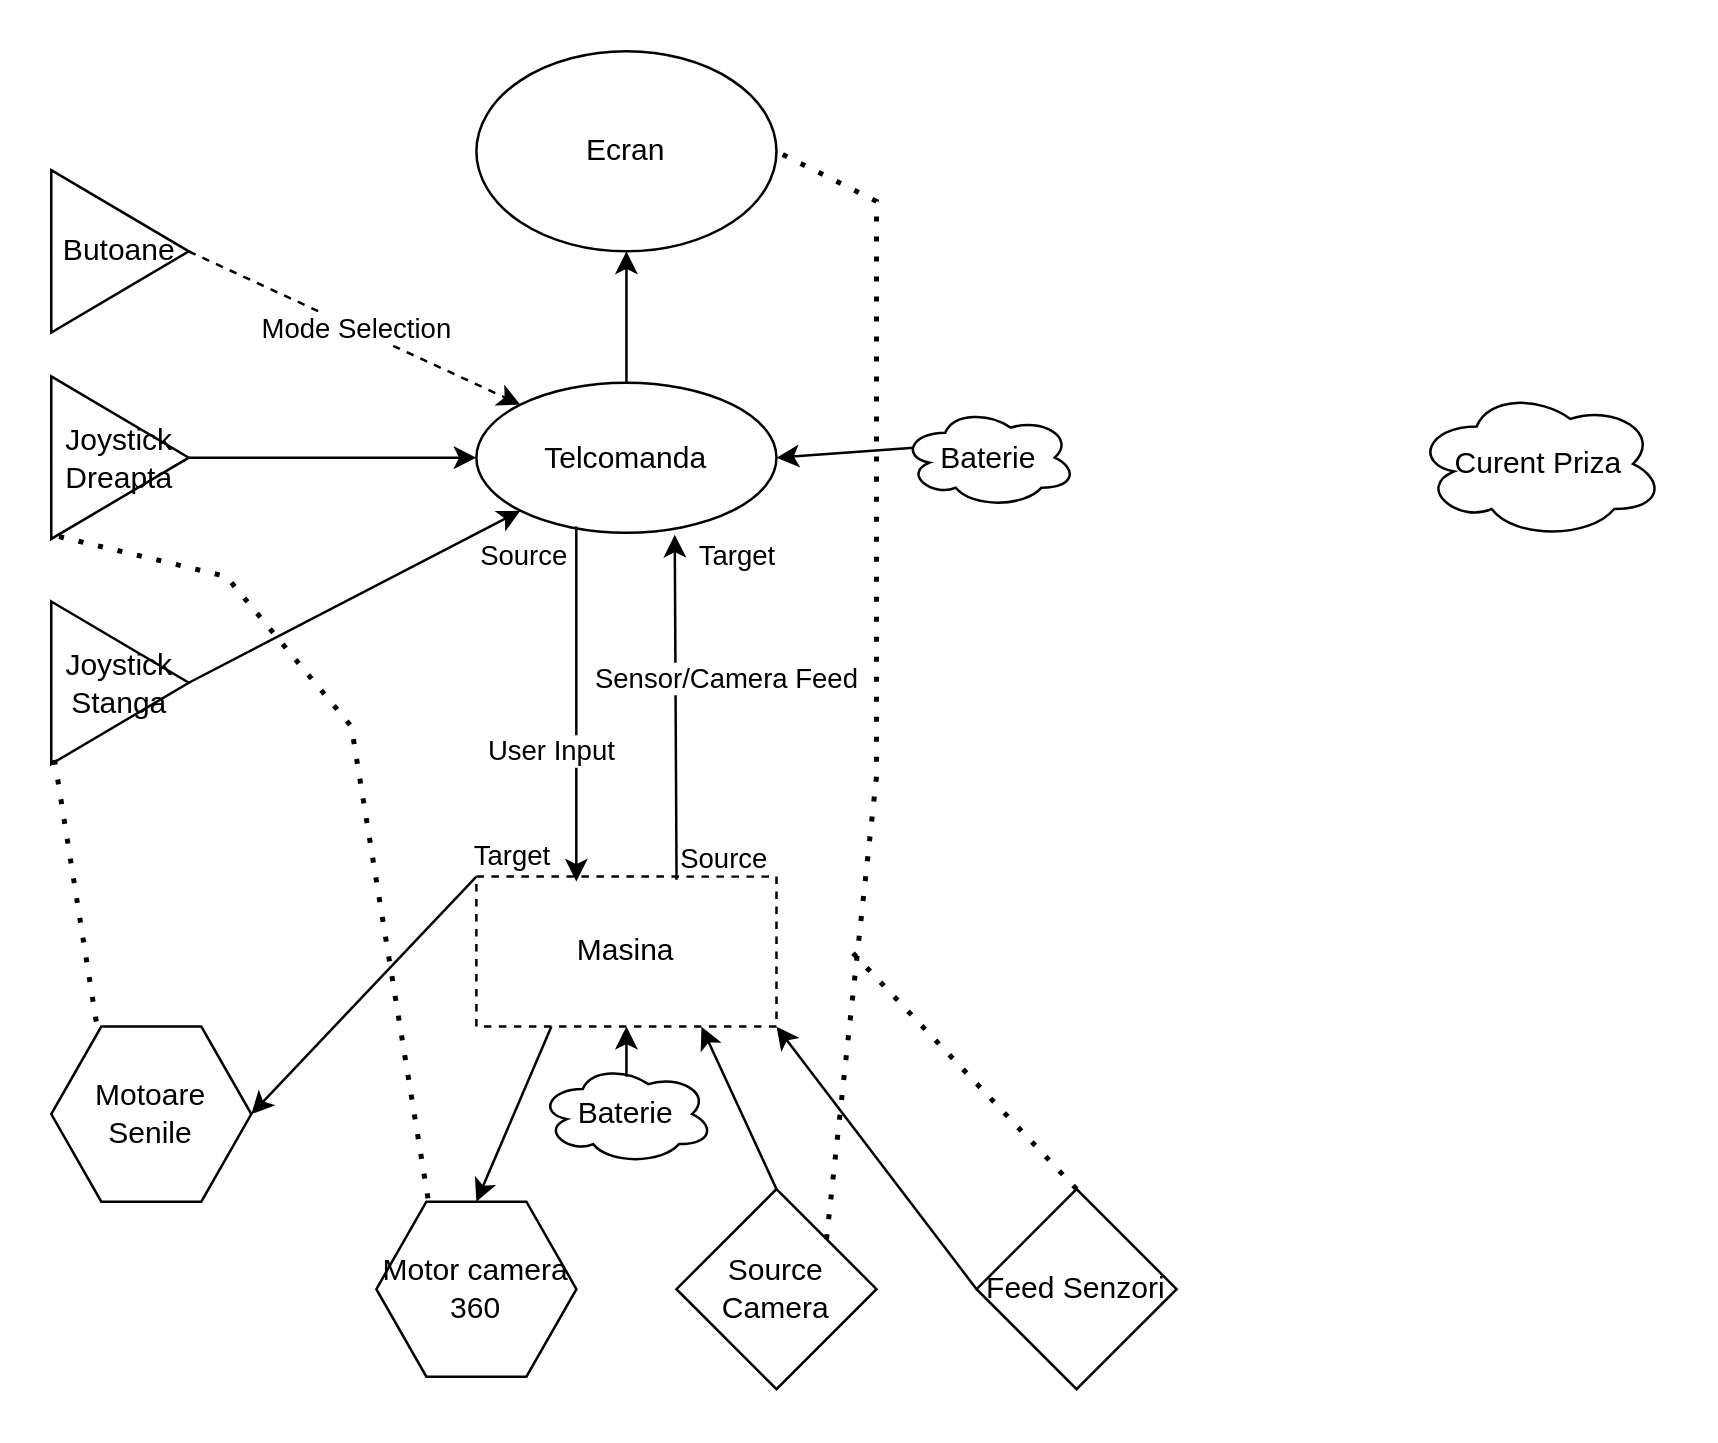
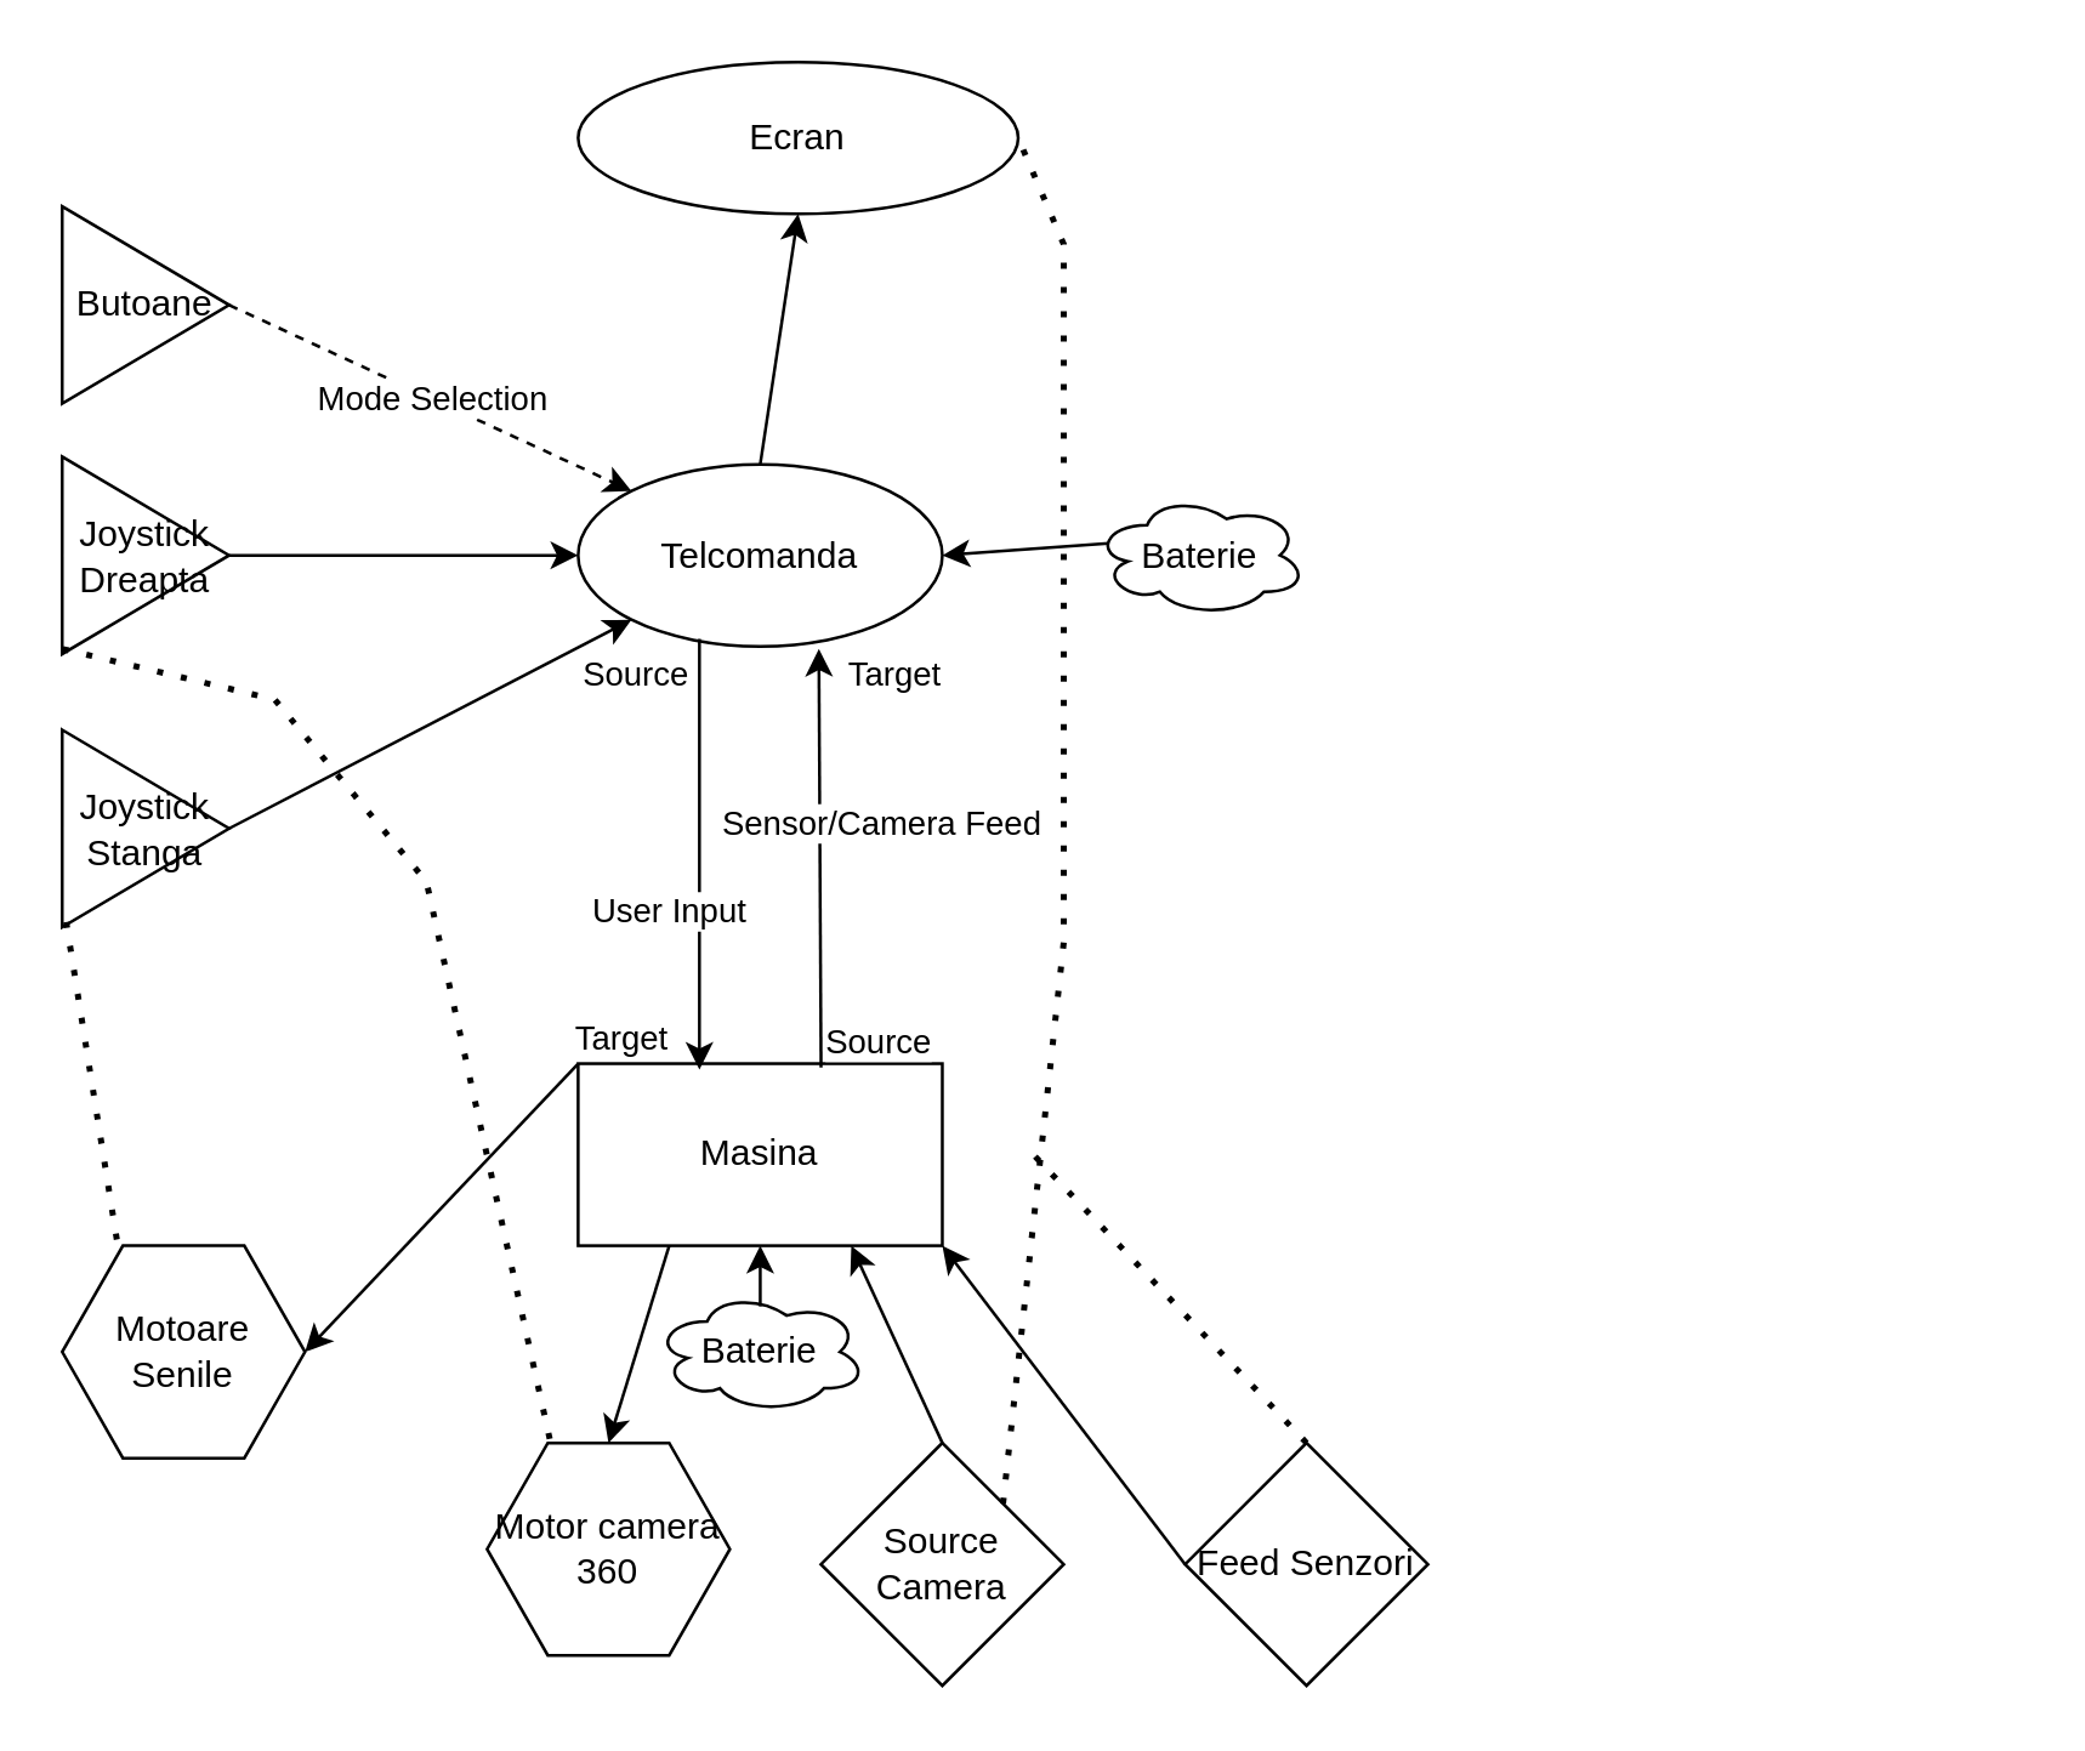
  <mxCell id="0" />
  <mxCell id="1" parent="0" />
  <mxCell id="2" value="Telcomanda" style="ellipse;whiteSpace=wrap;html=1;" vertex="1" parent="1"><mxGeometry x="190" y="152.5" width="120" height="60" as="geometry" /></mxCell>
  <mxCell id="3" value="Butoane" style="triangle;whiteSpace=wrap;html=1;rotation=0;" vertex="1" parent="1"><mxGeometry x="20" y="67.5" width="55" height="65" as="geometry" /></mxCell>
  <mxCell id="4" value="Joystick&lt;div&gt;Dreapta&lt;/div&gt;" style="triangle;whiteSpace=wrap;html=1;rotation=0;" vertex="1" parent="1"><mxGeometry x="20" y="150" width="55" height="65" as="geometry" /></mxCell>
  <mxCell id="5" value="Joystick&lt;div&gt;Stanga&lt;/div&gt;" style="triangle;whiteSpace=wrap;html=1;rotation=0;" vertex="1" parent="1"><mxGeometry x="20" y="240" width="55" height="65" as="geometry" /></mxCell>
- <mxCell id="6" value="Ecran" style="ellipse;whiteSpace=wrap;html=1;" vertex="1" parent="1"><mxGeometry x="190" y="20" width="120" height="80" as="geometry" /></mxCell>
+ <mxCell id="6" value="Ecran" style="ellipse;whiteSpace=wrap;html=1;" vertex="1" parent="1"><mxGeometry x="190" y="20" width="145" height="50" as="geometry" /></mxCell>
  <mxCell id="7" value="" style="endArrow=classic;html=1;rounded=0;exitX=1;exitY=0.5;exitDx=0;exitDy=0;entryX=0;entryY=0.5;entryDx=0;entryDy=0;" edge="1" parent="1" source="4" target="2"><mxGeometry width="50" height="50" relative="1" as="geometry"><mxPoint x="300" y="250" as="sourcePoint" /><mxPoint x="350" y="200" as="targetPoint" /></mxGeometry></mxCell>
  <mxCell id="8" value="" style="endArrow=classic;html=1;rounded=0;exitX=1;exitY=0.5;exitDx=0;exitDy=0;entryX=0;entryY=1;entryDx=0;entryDy=0;" edge="1" parent="1" source="5" target="2"><mxGeometry width="50" height="50" relative="1" as="geometry"><mxPoint x="300" y="250" as="sourcePoint" /><mxPoint x="350" y="200" as="targetPoint" /></mxGeometry></mxCell>
  <mxCell id="9" value="" style="endArrow=classic;html=1;rounded=0;entryX=0.5;entryY=1;entryDx=0;entryDy=0;exitX=0.5;exitY=0;exitDx=0;exitDy=0;" edge="1" parent="1" source="2" target="6"><mxGeometry width="50" height="50" relative="1" as="geometry"><mxPoint x="300" y="250" as="sourcePoint" /><mxPoint x="350" y="200" as="targetPoint" /></mxGeometry></mxCell>
- <mxCell id="10" value="Masina" style="rounded=0;whiteSpace=wrap;html=1;dashed=1;" vertex="1" parent="1"><mxGeometry x="190" y="350" width="120" height="60" as="geometry" /></mxCell>
+ <mxCell id="10" value="Masina" style="rounded=0;whiteSpace=wrap;html=1;" vertex="1" parent="1"><mxGeometry x="190" y="350" width="120" height="60" as="geometry" /></mxCell>
  <mxCell id="11" value="" style="endArrow=classic;html=1;rounded=0;exitX=0.333;exitY=0.958;exitDx=0;exitDy=0;exitPerimeter=0;entryX=0.333;entryY=0.033;entryDx=0;entryDy=0;entryPerimeter=0;" edge="1" parent="1" source="2" target="10"><mxGeometry relative="1" as="geometry"><mxPoint x="320" y="380" as="sourcePoint" /><mxPoint x="480" y="380" as="targetPoint" /></mxGeometry></mxCell>
  <mxCell id="12" value="User Input" style="edgeLabel;resizable=0;html=1;;align=center;verticalAlign=middle;" connectable="0" vertex="1" parent="11"><mxGeometry relative="1" as="geometry"><mxPoint x="-10" y="19" as="offset" /></mxGeometry></mxCell>
  <mxCell id="13" value="Source" style="edgeLabel;resizable=0;html=1;;align=left;verticalAlign=bottom;" connectable="0" vertex="1" parent="11"><mxGeometry x="-1" relative="1" as="geometry"><mxPoint x="-40" y="20" as="offset" /></mxGeometry></mxCell>
  <mxCell id="14" value="Target" style="edgeLabel;resizable=0;html=1;;align=right;verticalAlign=bottom;" connectable="0" vertex="1" parent="11"><mxGeometry x="1" relative="1" as="geometry"><mxPoint x="-10" y="-2" as="offset" /></mxGeometry></mxCell>
  <mxCell id="15" value="Motoare Senile" style="shape=hexagon;perimeter=hexagonPerimeter2;whiteSpace=wrap;html=1;fixedSize=1;" vertex="1" parent="1"><mxGeometry x="20" y="410" width="80" height="70" as="geometry" /></mxCell>
  <mxCell id="16" value="" style="endArrow=none;dashed=1;html=1;dashPattern=1 3;strokeWidth=2;rounded=0;entryX=0.024;entryY=0.974;entryDx=0;entryDy=0;entryPerimeter=0;exitX=0.225;exitY=-0.029;exitDx=0;exitDy=0;exitPerimeter=0;" edge="1" parent="1" source="15" target="5"><mxGeometry width="50" height="50" relative="1" as="geometry"><mxPoint x="340" y="420" as="sourcePoint" /><mxPoint x="390" y="370" as="targetPoint" /></mxGeometry></mxCell>
- <mxCell id="17" value="Motor camera&lt;div&gt;360&lt;/div&gt;" style="shape=hexagon;perimeter=hexagonPerimeter2;whiteSpace=wrap;html=1;fixedSize=1;" vertex="1" parent="1"><mxGeometry x="150" y="480" width="80" height="70" as="geometry" /></mxCell>
+ <mxCell id="17" value="Motor camera&lt;div&gt;360&lt;/div&gt;" style="shape=hexagon;perimeter=hexagonPerimeter2;whiteSpace=wrap;html=1;fixedSize=1;" vertex="1" parent="1"><mxGeometry x="160" y="475" width="80" height="70" as="geometry" /></mxCell>
  <mxCell id="18" value="" style="endArrow=none;dashed=1;html=1;dashPattern=1 3;strokeWidth=2;rounded=0;entryX=0;entryY=0.974;entryDx=0;entryDy=0;entryPerimeter=0;exitX=0.258;exitY=-0.019;exitDx=0;exitDy=0;exitPerimeter=0;" edge="1" parent="1" source="17" target="4"><mxGeometry width="50" height="50" relative="1" as="geometry"><mxPoint x="340" y="420" as="sourcePoint" /><mxPoint x="390" y="370" as="targetPoint" /><Array as="points"><mxPoint x="140" y="290" /><mxPoint x="90" y="230" /></Array></mxGeometry></mxCell>
  <mxCell id="19" value="" style="endArrow=classic;html=1;rounded=0;exitX=1;exitY=0.5;exitDx=0;exitDy=0;entryX=0;entryY=0;entryDx=0;entryDy=0;dashed=1;" edge="1" parent="1" source="3" target="2"><mxGeometry relative="1" as="geometry"><mxPoint x="310" y="200" as="sourcePoint" /><mxPoint x="410" y="200" as="targetPoint" /></mxGeometry></mxCell>
  <mxCell id="20" value="Mode Selection" style="edgeLabel;resizable=0;html=1;;align=center;verticalAlign=middle;" connectable="0" vertex="1" parent="19"><mxGeometry relative="1" as="geometry" /></mxCell>
  <mxCell id="21" value="" style="endArrow=classic;html=1;rounded=0;exitX=0;exitY=0;exitDx=0;exitDy=0;entryX=1;entryY=0.5;entryDx=0;entryDy=0;" edge="1" parent="1" source="10" target="15"><mxGeometry width="50" height="50" relative="1" as="geometry"><mxPoint x="340" y="420" as="sourcePoint" /><mxPoint x="390" y="370" as="targetPoint" /></mxGeometry></mxCell>
  <mxCell id="22" value="" style="endArrow=classic;html=1;rounded=0;exitX=0.25;exitY=1;exitDx=0;exitDy=0;entryX=0.5;entryY=0;entryDx=0;entryDy=0;" edge="1" parent="1" source="10" target="17"><mxGeometry width="50" height="50" relative="1" as="geometry"><mxPoint x="340" y="420" as="sourcePoint" /><mxPoint x="390" y="370" as="targetPoint" /></mxGeometry></mxCell>
  <mxCell id="23" value="Source Camera" style="rhombus;whiteSpace=wrap;html=1;" vertex="1" parent="1"><mxGeometry x="270" y="475" width="80" height="80" as="geometry" /></mxCell>
  <mxCell id="24" value="" style="endArrow=classic;html=1;rounded=0;exitX=0.5;exitY=0;exitDx=0;exitDy=0;entryX=0.75;entryY=1;entryDx=0;entryDy=0;" edge="1" parent="1" source="23" target="10"><mxGeometry width="50" height="50" relative="1" as="geometry"><mxPoint x="340" y="420" as="sourcePoint" /><mxPoint x="390" y="370" as="targetPoint" /></mxGeometry></mxCell>
  <mxCell id="25" value="" style="endArrow=none;dashed=1;html=1;dashPattern=1 3;strokeWidth=2;rounded=0;exitX=1;exitY=0;exitDx=0;exitDy=0;entryX=1;entryY=0.5;entryDx=0;entryDy=0;" edge="1" parent="1" source="23" target="6"><mxGeometry width="50" height="50" relative="1" as="geometry"><mxPoint x="340" y="420" as="sourcePoint" /><mxPoint x="340" y="70" as="targetPoint" /><Array as="points"><mxPoint x="350" y="310" /><mxPoint x="350" y="80" /></Array></mxGeometry></mxCell>
  <mxCell id="26" value="" style="endArrow=classic;html=1;rounded=0;exitX=0.667;exitY=0.022;exitDx=0;exitDy=0;exitPerimeter=0;entryX=0.661;entryY=1.014;entryDx=0;entryDy=0;entryPerimeter=0;" edge="1" parent="1" source="10" target="2"><mxGeometry relative="1" as="geometry"><mxPoint x="220" y="290" as="sourcePoint" /><mxPoint x="380" y="290" as="targetPoint" /></mxGeometry></mxCell>
  <mxCell id="27" value="Sensor/Camera Feed" style="edgeLabel;resizable=0;html=1;;align=center;verticalAlign=middle;" connectable="0" vertex="1" parent="26"><mxGeometry relative="1" as="geometry"><mxPoint x="20" y="-12" as="offset" /></mxGeometry></mxCell>
  <mxCell id="28" value="Source" style="edgeLabel;resizable=0;html=1;;align=left;verticalAlign=bottom;" connectable="0" vertex="1" parent="26"><mxGeometry x="-1" relative="1" as="geometry" /></mxCell>
  <mxCell id="29" value="Target" style="edgeLabel;resizable=0;html=1;;align=right;verticalAlign=bottom;" connectable="0" vertex="1" parent="26"><mxGeometry x="1" relative="1" as="geometry"><mxPoint x="41" y="17" as="offset" /></mxGeometry></mxCell>
  <mxCell id="30" value="Feed Senzori" style="rhombus;whiteSpace=wrap;html=1;" vertex="1" parent="1"><mxGeometry x="390" y="475" width="80" height="80" as="geometry" /></mxCell>
  <mxCell id="31" value="" style="endArrow=classic;html=1;rounded=0;entryX=1;entryY=1;entryDx=0;entryDy=0;exitX=0;exitY=0.5;exitDx=0;exitDy=0;" edge="1" parent="1" source="30" target="10"><mxGeometry width="50" height="50" relative="1" as="geometry"><mxPoint x="270" y="520" as="sourcePoint" /><mxPoint x="320" y="470" as="targetPoint" /></mxGeometry></mxCell>
  <mxCell id="32" value="" style="endArrow=none;dashed=1;html=1;dashPattern=1 3;strokeWidth=2;rounded=0;exitX=0.5;exitY=0;exitDx=0;exitDy=0;" edge="1" parent="1" source="30"><mxGeometry width="50" height="50" relative="1" as="geometry"><mxPoint x="270" y="520" as="sourcePoint" /><mxPoint x="340" y="380" as="targetPoint" /></mxGeometry></mxCell>
  <mxCell id="33" value="Baterie" style="ellipse;shape=cloud;whiteSpace=wrap;html=1;" vertex="1" parent="1"><mxGeometry x="215" y="425" width="70" height="40" as="geometry" /></mxCell>
  <mxCell id="34" value="Baterie" style="ellipse;shape=cloud;whiteSpace=wrap;html=1;" vertex="1" parent="1"><mxGeometry x="360" y="162.5" width="70" height="40" as="geometry" /></mxCell>
  <mxCell id="35" value="" style="endArrow=classic;html=1;rounded=0;exitX=0.07;exitY=0.4;exitDx=0;exitDy=0;exitPerimeter=0;entryX=1;entryY=0.5;entryDx=0;entryDy=0;" edge="1" parent="1" source="34" target="2"><mxGeometry width="50" height="50" relative="1" as="geometry"><mxPoint x="280" y="180" as="sourcePoint" /><mxPoint x="330" y="130" as="targetPoint" /></mxGeometry></mxCell>
  <mxCell id="36" value="" style="endArrow=classic;html=1;rounded=0;entryX=0.5;entryY=1;entryDx=0;entryDy=0;" edge="1" parent="1" target="10"><mxGeometry width="50" height="50" relative="1" as="geometry"><mxPoint x="250" y="430" as="sourcePoint" /><mxPoint x="330" y="530" as="targetPoint" /></mxGeometry></mxCell>
- <mxCell id="37" value="Curent Priza" style="ellipse;shape=cloud;whiteSpace=wrap;html=1;" vertex="1" parent="1"><mxGeometry x="565" y="155" width="100" height="60" as="geometry" /></mxCell>
